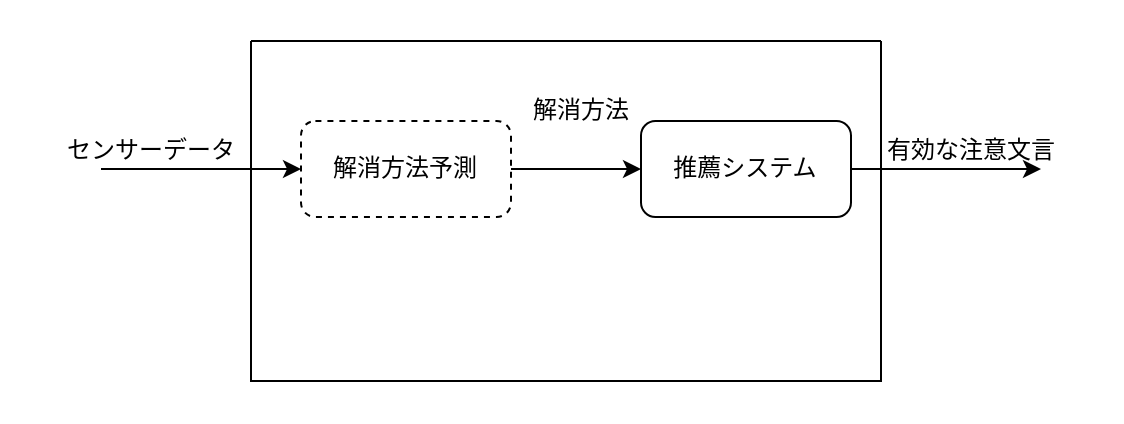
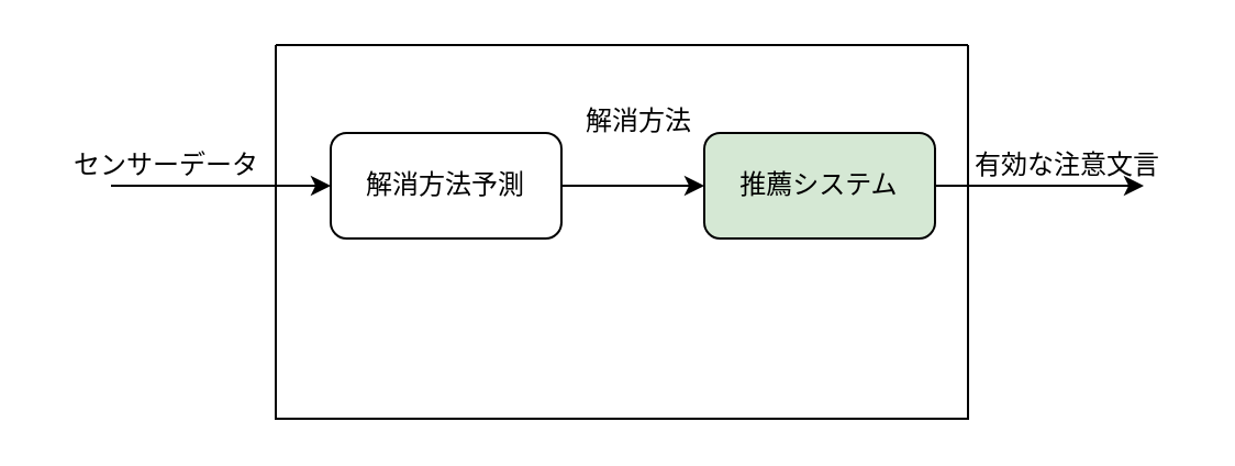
  <mxCell id="0" />
  <mxCell id="1" parent="0" />
  <mxCell id="2" value="" style="endArrow=classic;html=1;rounded=0;entryX=0;entryY=0.5;entryDx=0;entryDy=0;" edge="1" parent="1" target="4"><mxGeometry width="50" height="50" relative="1" as="geometry"><mxPoint x="50" y="84" as="sourcePoint" /><mxPoint x="150" y="80" as="targetPoint" /></mxGeometry></mxCell>
  <mxCell id="3" value="センサーデータ" style="text;html=1;align=center;verticalAlign=middle;resizable=0;points=[];autosize=1;strokeColor=none;fillColor=none;" vertex="1" parent="1"><mxGeometry x="20" y="60" width="110" height="30" as="geometry" /></mxCell>
- <mxCell id="4" value="解消方法予測" style="rounded=1;whiteSpace=wrap;html=1;dashed=1;" vertex="1" parent="1"><mxGeometry x="150" y="60" width="105" height="48" as="geometry" /></mxCell>
+ <mxCell id="4" value="解消方法予測" style="rounded=1;whiteSpace=wrap;html=1;" vertex="1" parent="1"><mxGeometry x="150" y="60" width="105" height="48" as="geometry" /></mxCell>
  <mxCell id="5" value="" style="endArrow=classic;html=1;rounded=0;exitX=1;exitY=0.5;exitDx=0;exitDy=0;" edge="1" parent="1" source="4"><mxGeometry width="50" height="50" relative="1" as="geometry"><mxPoint x="290" y="88" as="sourcePoint" /><mxPoint x="320" y="84" as="targetPoint" /></mxGeometry></mxCell>
  <mxCell id="6" value="解消方法" style="text;html=1;align=center;verticalAlign=middle;resizable=0;points=[];autosize=1;strokeColor=none;fillColor=none;" vertex="1" parent="1"><mxGeometry x="255" y="40" width="70" height="30" as="geometry" /></mxCell>
  <mxCell id="7" style="edgeStyle=orthogonalEdgeStyle;rounded=0;orthogonalLoop=1;jettySize=auto;html=1;exitX=1;exitY=0.5;exitDx=0;exitDy=0;" edge="1" parent="1" source="8"><mxGeometry relative="1" as="geometry"><mxPoint x="520" y="84" as="targetPoint" /></mxGeometry></mxCell>
- <mxCell id="8" value="推薦システム" style="rounded=1;whiteSpace=wrap;html=1;" vertex="1" parent="1"><mxGeometry x="320" y="60" width="105" height="48" as="geometry" /></mxCell>
+ <mxCell id="8" value="推薦システム" style="rounded=1;whiteSpace=wrap;html=1;fillColor=#d5e8d4;" vertex="1" parent="1"><mxGeometry x="320" y="60" width="105" height="48" as="geometry" /></mxCell>
  <mxCell id="9" value="有効な注意文言" style="text;html=1;align=center;verticalAlign=middle;resizable=0;points=[];autosize=1;strokeColor=none;fillColor=none;" vertex="1" parent="1"><mxGeometry x="430" y="60" width="110" height="30" as="geometry" /></mxCell>
  <mxCell id="10" value="" style="swimlane;startSize=0;" vertex="1" parent="1"><mxGeometry x="125" y="20" width="315" height="170" as="geometry" /></mxCell>
